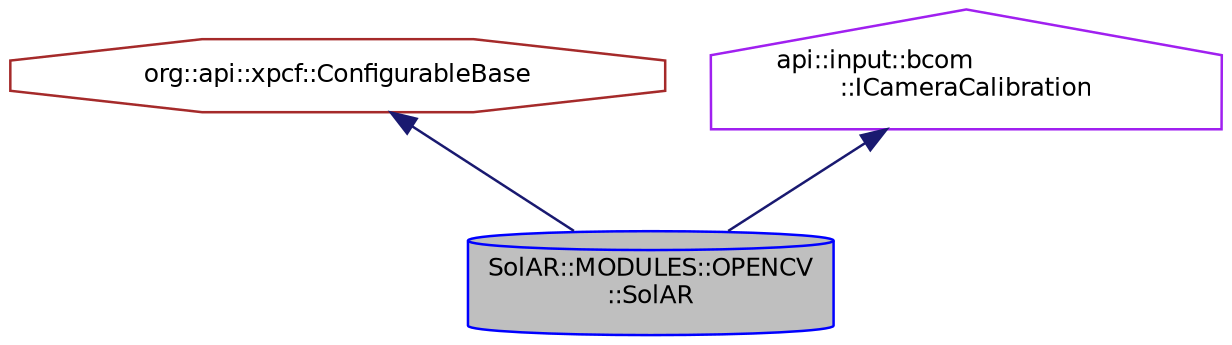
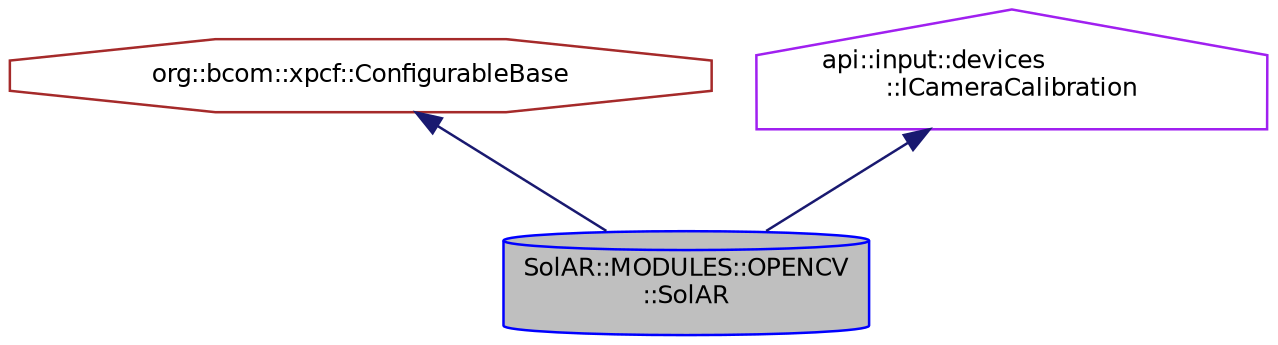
  digraph {
    node [fillcolor=white fontname=Helvetica fontsize=10 style=filled]
    edge [color=midnightblue dir=back fontname=Helvetica fontsize=10 labelfontname=Helvetica labelfontsize=10 style=solid]
    n1 [color=blue fillcolor=grey75 fontcolor=black height=0.2 label="SolAR::MODULES::OPENCV\l::SolAR" shape=cylinder width=0.4]
-   n2 [color=brown height=0.2 label="org::api::xpcf::ConfigurableBase" shape=octagon width=0.4]
-   n3 [color=purple height=0.2 label="api::input::bcom\l::ICameraCalibration" shape=house width=0.4]
+   n2 [color=brown height=0.2 label="org::bcom::xpcf::ConfigurableBase" shape=octagon width=0.4]
+   n3 [color=purple height=0.2 label="api::input::devices\l::ICameraCalibration" shape=house width=0.4]
    n2 -> n1
    n3 -> n1
  }
